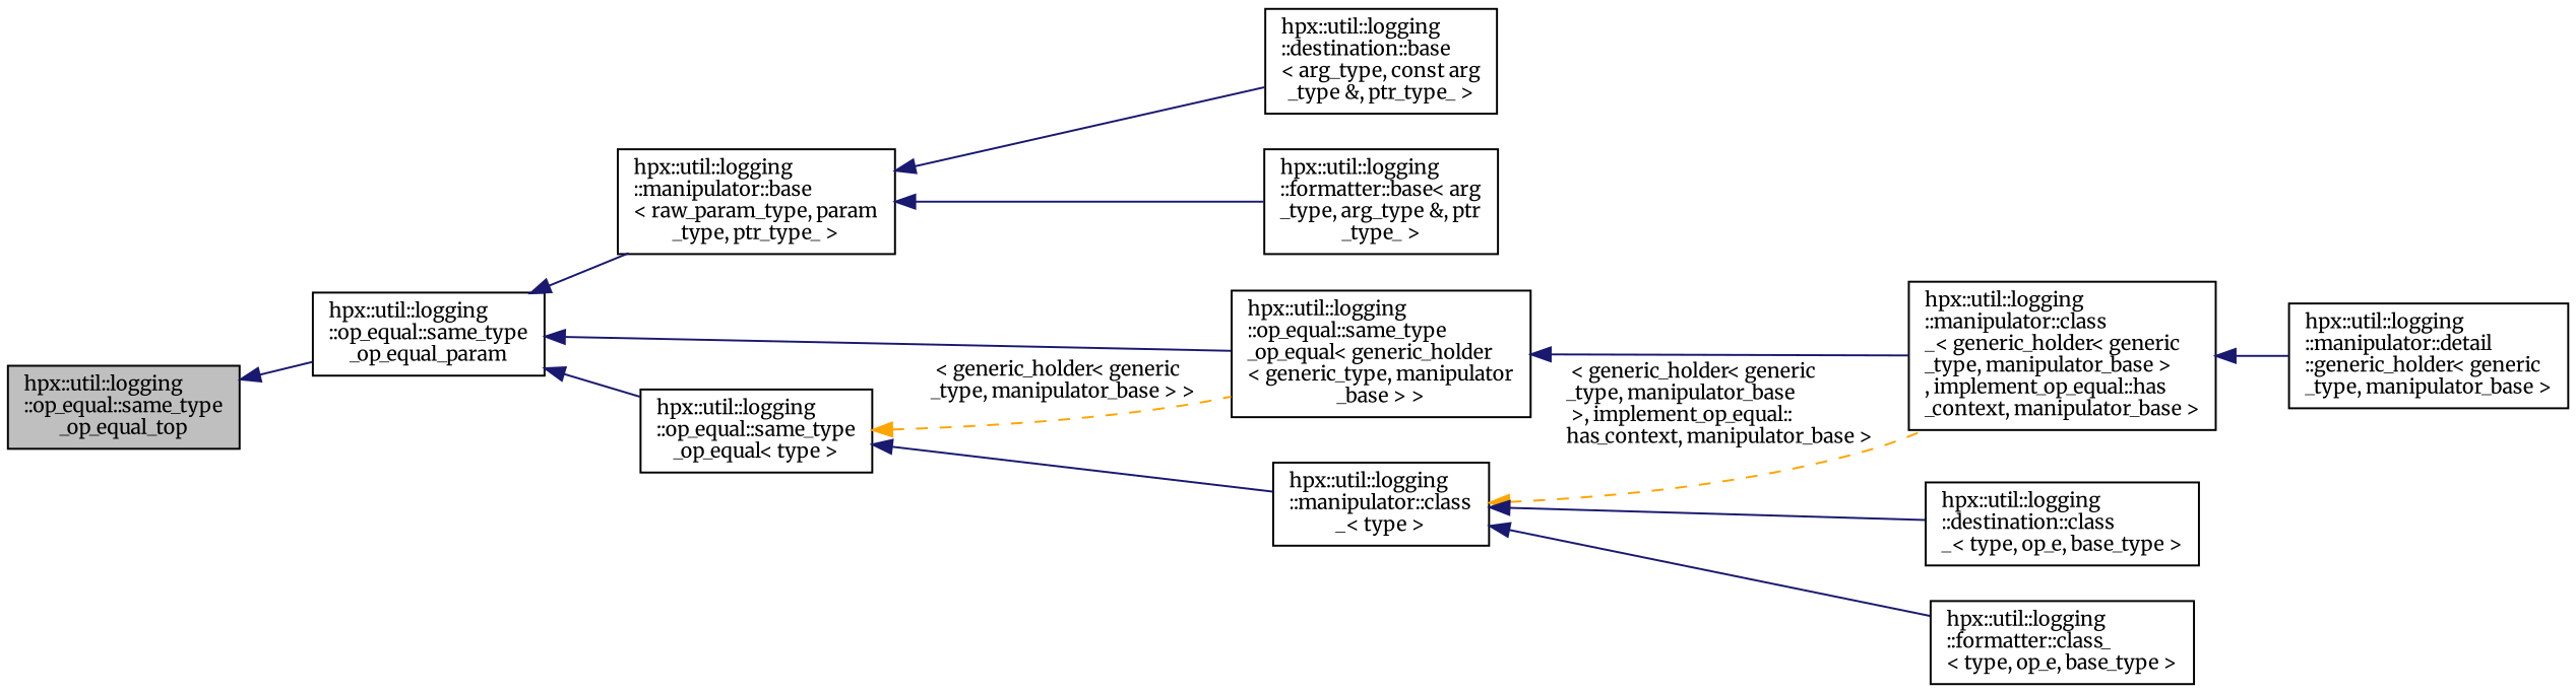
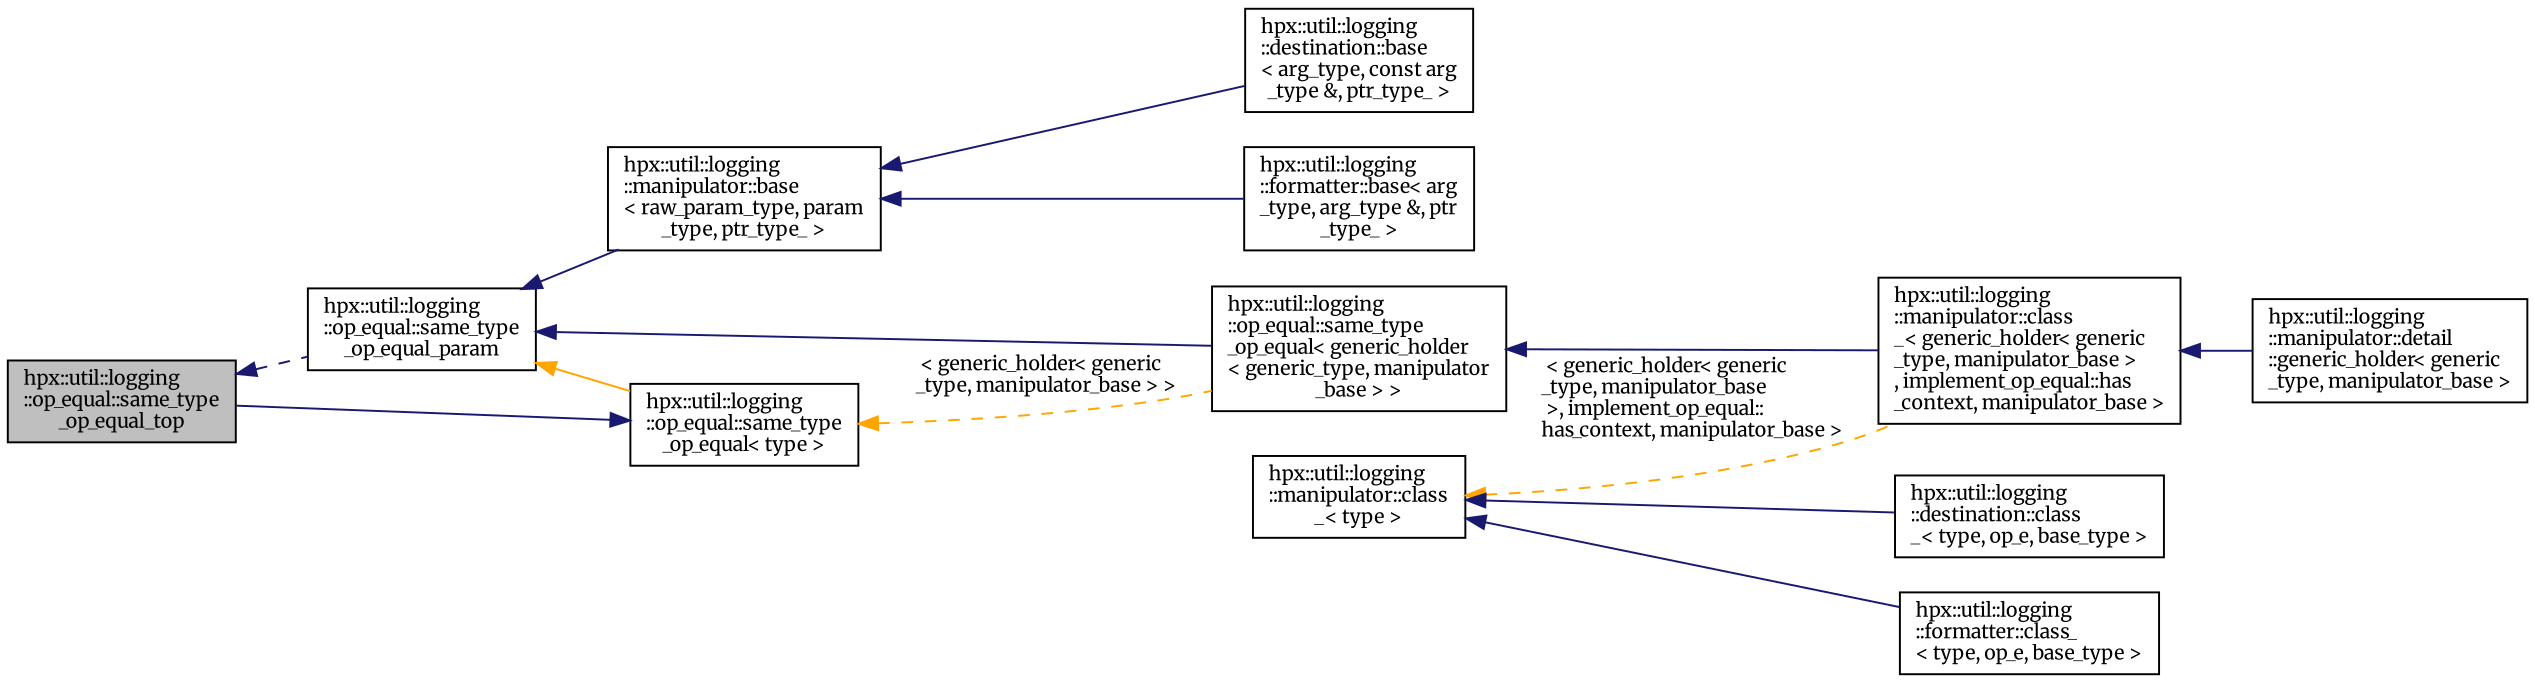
  digraph {
    fontname=Merriweather
    rankdir=LR
    node [color=black fillcolor=white fontname=Merriweather fontsize=10 shape=record style=filled]
    edge [color=midnightblue dir=back fontname=Merriweather fontsize=10 labelfontname=Helvetica labelfontsize=10 style=solid]
    n1 [fillcolor=grey75 fontcolor=black height=0.2 label="hpx::util::logging\l::op_equal::same_type\l_op_equal_top" width=0.4]
    n2 [height=0.2 label="hpx::util::logging\l::op_equal::same_type\l_op_equal_param" width=0.4]
    n3 [height=0.2 label="hpx::util::logging\l::manipulator::base\l\< raw_param_type, param\l_type, ptr_type_ \>" width=0.4]
    n4 [height=0.2 label="hpx::util::logging\l::op_equal::same_type\l_op_equal\< type \>" width=0.4]
    n5 [height=0.2 label="hpx::util::logging\l::op_equal::same_type\l_op_equal\< generic_holder\l\< generic_type, manipulator\l_base \> \>" width=0.4]
    n6 [height=0.2 label="hpx::util::logging\l::destination::base\l\< arg_type, const arg\l_type &, ptr_type_  \>" width=0.4]
    n7 [height=0.2 label="hpx::util::logging\l::formatter::base\< arg\l_type, arg_type &, ptr\l_type_  \>" width=0.4]
    n8 [height=0.2 label="hpx::util::logging\l::manipulator::class\l_\< type \>" width=0.4]
    n9 [height=0.2 label="hpx::util::logging\l::manipulator::class\l_\< generic_holder\< generic\l_type, manipulator_base \>\l, implement_op_equal::has\l_context, manipulator_base \>" width=0.4]
    n10 [height=0.2 label="hpx::util::logging\l::destination::class\l_\< type, op_e, base_type \>" width=0.4]
    n11 [height=0.2 label="hpx::util::logging\l::formatter::class_\l\< type, op_e, base_type \>" width=0.4]
    n12 [height=0.2 label="hpx::util::logging\l::manipulator::detail\l::generic_holder\< generic\l_type, manipulator_base \>" width=0.4]
-   n1 -> n2
+   n1 -> n2 [style=dashed]
    n2 -> n3
-   n2 -> n4
+   n2 -> n4 [color=orange]
    n2 -> n5
    n3 -> n6
    n3 -> n7
    n4 -> n5 [color=orange label=" \< generic_holder\< generic\l_type, manipulator_base \> \>" style=dashed]
-   n4 -> n8
+   n4 -> n1
    n5 -> n9
    n8 -> n9 [color=orange label=" \< generic_holder\< generic\l_type, manipulator_base\l \>, implement_op_equal::\lhas_context, manipulator_base \>" style=dashed]
    n8 -> n10
    n8 -> n11
    n9 -> n12
  }
